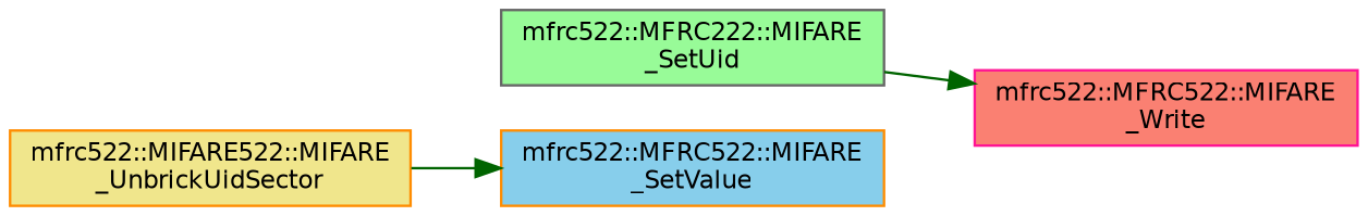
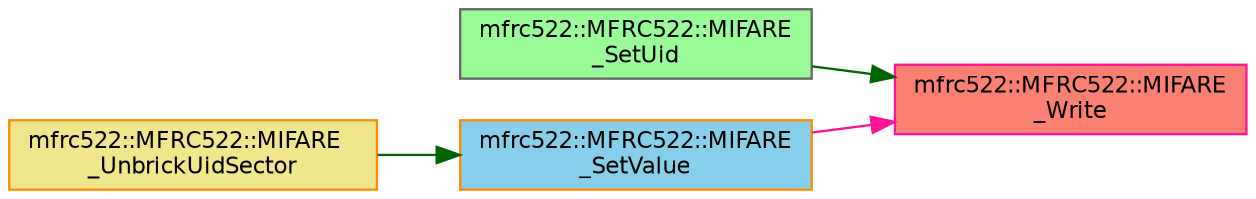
  digraph {
    rankdir=RL
    node [color=darkorange fontname=Helvetica fontsize=10 shape=box style=filled]
    edge [color=darkgreen dir=back fontname=Helvetica fontsize=10 labelfontname=Helvetica labelfontsize=10 style=solid]
    n1 [color=deeppink fillcolor=salmon fontcolor=black height=0.2 label="mfrc522::MFRC522::MIFARE\l_Write" width=0.4]
-   n2 [color=gray40 fillcolor=palegreen height=0.2 label="mfrc522::MFRC222::MIFARE\l_SetUid" width=0.4]
+   n2 [color=gray40 fillcolor=palegreen height=0.2 label="mfrc522::MFRC522::MIFARE\l_SetUid" width=0.4]
    n3 [fillcolor=skyblue height=0.2 label="mfrc522::MFRC522::MIFARE\l_SetValue" width=0.4]
-   n4 [fillcolor=khaki height=0.2 label="mfrc522::MIFARE522::MIFARE\l_UnbrickUidSector" width=0.4]
+   n4 [fillcolor=khaki height=0.2 label="mfrc522::MFRC522::MIFARE\l_UnbrickUidSector" width=0.4]
    n1 -> n2
+   n1 -> n3 [color=deeppink]
    n3 -> n4
  }
